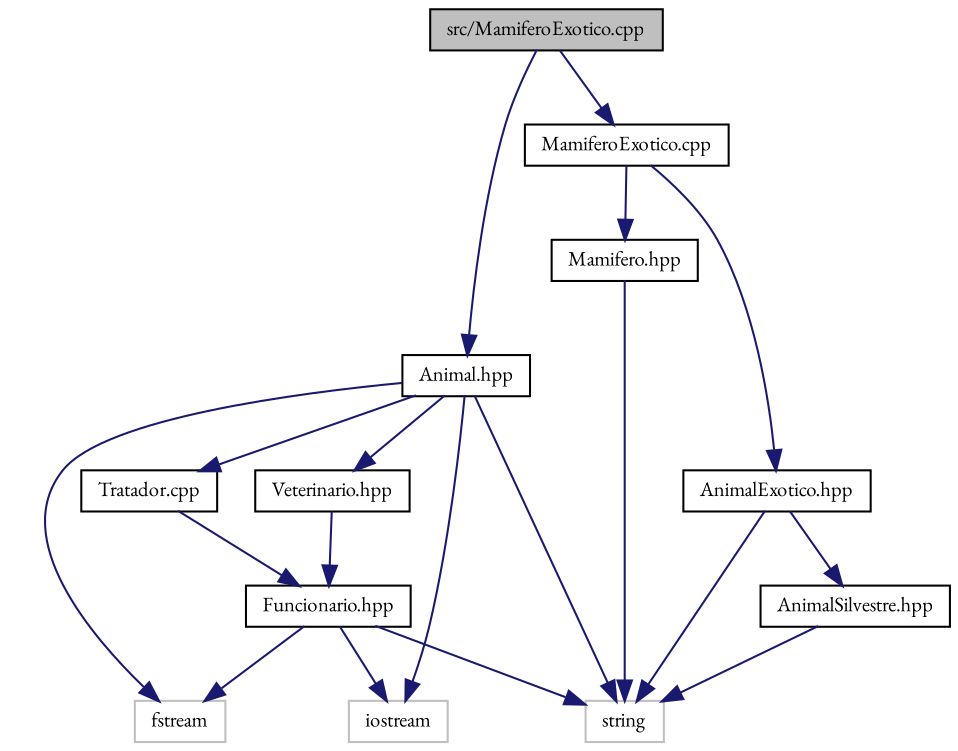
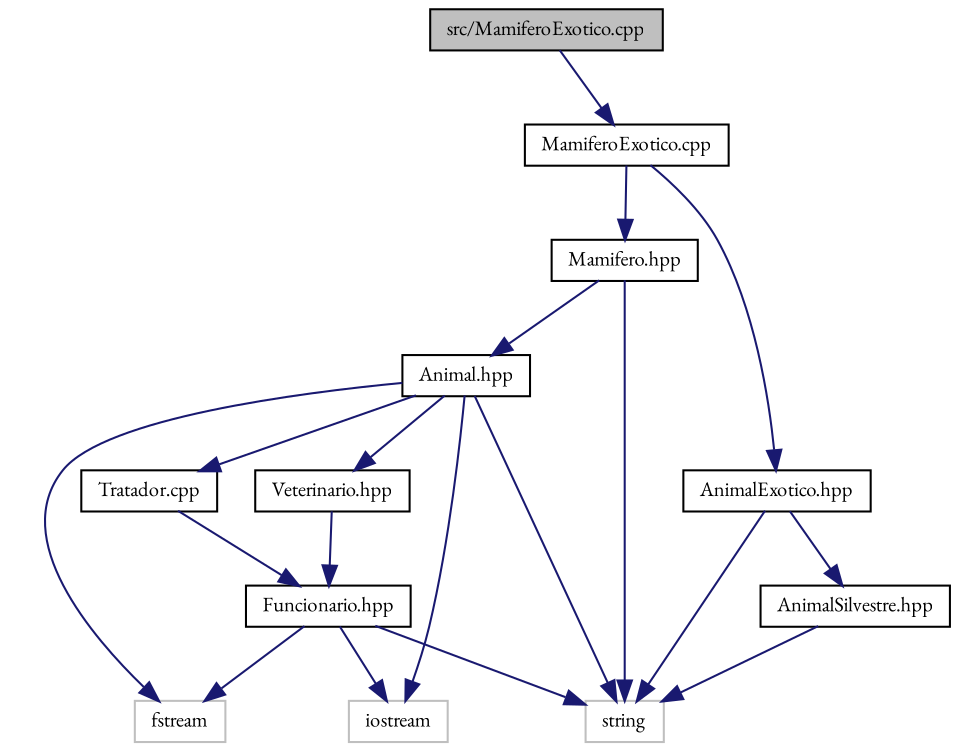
  digraph {
    fontname="EB Garamond"
    node [color=black fillcolor=white fontname="EB Garamond" fontsize=10 shape=record style=filled]
    edge [color=midnightblue fontname="EB Garamond" fontsize=10 labelfontname=Helvetica labelfontsize=10 style=solid]
    n1 [fillcolor=grey75 fontcolor=black height=0.2 label="src/MamiferoExotico.cpp" width=0.4]
    n2 [height=0.2 label="MamiferoExotico.cpp" width=0.4]
    n3 [height=0.2 label="Mamifero.hpp" width=0.4]
    n4 [height=0.2 label="AnimalExotico.hpp" width=0.4]
    n5 [height=0.2 label="Animal.hpp" width=0.4]
    n6 [color=grey75 height=0.2 label=string width=0.4]
    n7 [height=0.2 label="AnimalSilvestre.hpp" width=0.4]
    n8 [height=0.2 label="Veterinario.hpp" width=0.4]
    n9 [color=grey75 height=0.2 label=iostream width=0.4]
    n10 [color=grey75 height=0.2 label=fstream width=0.4]
    n11 [height=0.2 label="Tratador.cpp" width=0.4]
    n12 [height=0.2 label="Funcionario.hpp" width=0.4]
    n1 -> n2
    n2 -> n3
    n2 -> n4
-   n1 -> n5
+   n3 -> n5
    n3 -> n6
    n4 -> n6
    n4 -> n7
    n5 -> n6
    n5 -> n8
    n5 -> n9
    n5 -> n10
    n5 -> n11
    n7 -> n6
    n8 -> n12
    n11 -> n12
    n12 -> n6
    n12 -> n9
    n12 -> n10
  }
